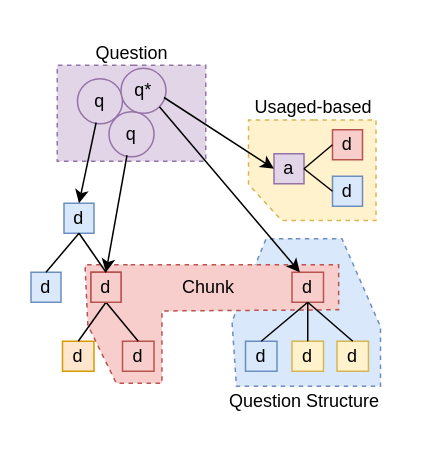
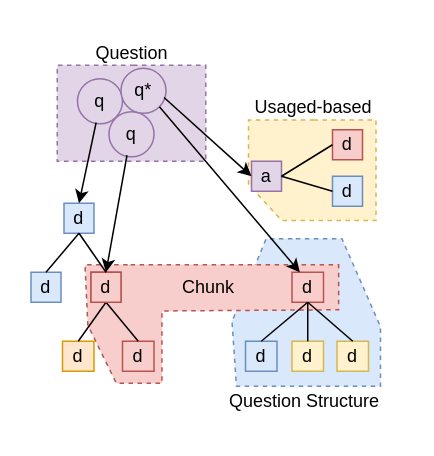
  <mxCell id="0" />
  <mxCell id="1" parent="0" />
  <mxCell id="2" value="" style="verticalLabelPosition=bottom;verticalAlign=top;html=1;shape=mxgraph.basic.polygon;polyCoords=[[0.51,0],[1,0],[1,0.67],[1,1],[0.75,1],[0.26,1],[0,0.64],[0,0]];polyline=0;dashed=1;fillColor=#fff2cc;strokeColor=#d6b656;" vertex="1" parent="1"><mxGeometry x="165" y="79.5" width="85" height="67" as="geometry" /></mxCell>
  <mxCell id="3" value="" style="verticalLabelPosition=bottom;verticalAlign=top;html=1;shape=mxgraph.basic.polygon;polyCoords=[[0.51,0],[1,0],[1,0.67],[1,1],[0.75,1],[0,1],[0,0.64],[0,0]];polyline=0;dashed=1;fillColor=#e1d5e7;strokeColor=#9673a6;" vertex="1" parent="1"><mxGeometry x="37.5" y="43" width="99" height="64" as="geometry" /></mxCell>
  <mxCell id="4" value="" style="verticalLabelPosition=bottom;verticalAlign=top;html=1;shape=mxgraph.basic.polygon;polyCoords=[[0.43,0.18],[0.74,0.18],[1,0.67],[1,1],[0.75,1],[0.03,1],[0,0.64],[0.23,0.18]];polyline=0;dashed=1;fillColor=#dae8fc;strokeColor=#6c8ebf;" vertex="1" parent="1"><mxGeometry x="154" y="137" width="99" height="120" as="geometry" /></mxCell>
  <mxCell id="5" value="" style="verticalLabelPosition=bottom;verticalAlign=top;html=1;shape=mxgraph.basic.polygon;polyCoords=[[0.16,0],[0.89,0],[0.89,0.38],[0.27,0.39],[0.27,1],[0.11,1],[0.01,0.51],[0,0]];polyline=0;dashed=1;fillColor=#f8cecc;strokeColor=#b85450;align=left;" vertex="1" parent="1"><mxGeometry x="56" y="176" width="190" height="79" as="geometry" /></mxCell>
  <mxCell id="6" value="D" style="rounded=0;whiteSpace=wrap;html=1;fillColor=#f8cecc;strokeColor=#b85450;" parent="1" vertex="1"><mxGeometry x="60" y="181" width="20" height="20" as="geometry" /></mxCell>
  <mxCell id="7" value="d" style="rounded=0;whiteSpace=wrap;html=1;fillColor=#f8cecc;strokeColor=#b85450;" parent="1" vertex="1"><mxGeometry x="81" y="227" width="21" height="20" as="geometry" /></mxCell>
  <mxCell id="8" value="d" style="rounded=0;whiteSpace=wrap;html=1;fillColor=#ffe6cc;strokeColor=#d79b00;" parent="1" vertex="1"><mxGeometry x="41" y="227" width="21" height="20" as="geometry" /></mxCell>
  <mxCell id="9" value="" style="endArrow=none;html=1;rounded=0;exitX=0.5;exitY=1;exitDx=0;exitDy=0;fillColor=#fff2cc;strokeColor=#000000;entryX=0.5;entryY=0;entryDx=0;entryDy=0;" parent="1" source="6" target="8" edge="1"><mxGeometry width="50" height="50" relative="1" as="geometry"><mxPoint x="200" y="191" as="sourcePoint" /><mxPoint x="221" y="171" as="targetPoint" /></mxGeometry></mxCell>
  <mxCell id="10" value="" style="endArrow=none;html=1;rounded=0;exitX=0.5;exitY=1;exitDx=0;exitDy=0;entryX=0.5;entryY=0;entryDx=0;entryDy=0;fillColor=#fff2cc;strokeColor=#000000;" parent="1" source="6" target="7" edge="1"><mxGeometry width="50" height="50" relative="1" as="geometry"><mxPoint x="180" y="191" as="sourcePoint" /><mxPoint x="201" y="171" as="targetPoint" /></mxGeometry></mxCell>
  <mxCell id="11" value="d" style="rounded=0;whiteSpace=wrap;html=1;fillColor=#dae8fc;strokeColor=#6c8ebf;" parent="1" vertex="1"><mxGeometry x="163" y="227" width="21" height="20" as="geometry" /></mxCell>
  <mxCell id="12" value="d" style="rounded=0;whiteSpace=wrap;html=1;fillColor=#f8cecc;strokeColor=#b85450;" parent="1" vertex="1"><mxGeometry x="194" y="181" width="21" height="20" as="geometry" /></mxCell>
  <mxCell id="13" value="d" style="rounded=0;whiteSpace=wrap;html=1;fillColor=#fff2cc;strokeColor=#d6b656;" parent="1" vertex="1"><mxGeometry x="224" y="227" width="21" height="20" as="geometry" /></mxCell>
  <mxCell id="14" value="" style="endArrow=none;html=1;rounded=0;entryX=0.5;entryY=1;entryDx=0;entryDy=0;exitX=0.5;exitY=0;exitDx=0;exitDy=0;fillColor=#fff2cc;strokeColor=#000000;" parent="1" source="11" target="12" edge="1"><mxGeometry width="50" height="50" relative="1" as="geometry"><mxPoint x="215" y="342" as="sourcePoint" /><mxPoint x="265" y="292" as="targetPoint" /></mxGeometry></mxCell>
  <mxCell id="15" value="" style="endArrow=none;html=1;rounded=0;entryX=0.5;entryY=0;entryDx=0;entryDy=0;exitX=0.5;exitY=1;exitDx=0;exitDy=0;fillColor=#fff2cc;strokeColor=#000000;" parent="1" source="12" target="13" edge="1"><mxGeometry width="50" height="50" relative="1" as="geometry"><mxPoint x="234" y="292" as="sourcePoint" /><mxPoint x="255" y="272" as="targetPoint" /></mxGeometry></mxCell>
  <mxCell id="16" value="d" style="rounded=0;whiteSpace=wrap;html=1;fillColor=#fff2cc;strokeColor=#d6b656;" parent="1" vertex="1"><mxGeometry x="194" y="227" width="21" height="20" as="geometry" /></mxCell>
  <mxCell id="17" value="" style="endArrow=none;html=1;rounded=0;entryX=0.5;entryY=0;entryDx=0;entryDy=0;exitX=0.5;exitY=1;exitDx=0;exitDy=0;fillColor=#fff2cc;strokeColor=#000000;" parent="1" source="12" target="16" edge="1"><mxGeometry width="50" height="50" relative="1" as="geometry"><mxPoint x="234" y="292" as="sourcePoint" /><mxPoint x="255" y="261" as="targetPoint" /></mxGeometry></mxCell>
  <mxCell id="18" value="d" style="rounded=0;whiteSpace=wrap;html=1;fillColor=#dae8fc;strokeColor=#6c8ebf;" parent="1" vertex="1"><mxGeometry x="20" y="181" width="20" height="20" as="geometry" /></mxCell>
  <mxCell id="19" value="d" style="rounded=0;whiteSpace=wrap;html=1;fillColor=#dae8fc;strokeColor=#6c8ebf;" parent="1" vertex="1"><mxGeometry x="42" y="135" width="20" height="20" as="geometry" /></mxCell>
  <mxCell id="20" value="d" style="rounded=0;whiteSpace=wrap;html=1;fillColor=#f8cecc;strokeColor=#b85450;" parent="1" vertex="1"><mxGeometry x="60" y="181" width="20" height="20" as="geometry" /></mxCell>
  <mxCell id="21" value="" style="endArrow=none;html=1;rounded=0;entryX=0.5;entryY=1;entryDx=0;entryDy=0;exitX=0.5;exitY=0;exitDx=0;exitDy=0;fillColor=#fff2cc;strokeColor=#000000;" parent="1" source="18" target="19" edge="1"><mxGeometry width="50" height="50" relative="1" as="geometry"><mxPoint x="61" y="292" as="sourcePoint" /><mxPoint x="111" y="242" as="targetPoint" /></mxGeometry></mxCell>
  <mxCell id="22" value="" style="endArrow=none;html=1;rounded=0;entryX=0.5;entryY=0;entryDx=0;entryDy=0;exitX=0.5;exitY=1;exitDx=0;exitDy=0;fillColor=#fff2cc;strokeColor=#000000;" parent="1" source="19" target="20" edge="1"><mxGeometry width="50" height="50" relative="1" as="geometry"><mxPoint x="80" y="242" as="sourcePoint" /><mxPoint x="101" y="222" as="targetPoint" /></mxGeometry></mxCell>
  <mxCell id="23" value="q" style="ellipse;whiteSpace=wrap;html=1;aspect=fixed;fillColor=#e1d5e7;strokeColor=#9673a6;" vertex="1" parent="1"><mxGeometry x="51" y="52" width="30" height="30" as="geometry" /></mxCell>
  <mxCell id="24" value="q*" style="ellipse;whiteSpace=wrap;html=1;aspect=fixed;fillColor=#e1d5e7;strokeColor=#9673a6;" vertex="1" parent="1"><mxGeometry x="80" y="45" width="30" height="30" as="geometry" /></mxCell>
  <mxCell id="25" value="q" style="ellipse;whiteSpace=wrap;html=1;aspect=fixed;fillColor=#e1d5e7;strokeColor=#9673a6;" vertex="1" parent="1"><mxGeometry x="72" y="74" width="30" height="30" as="geometry" /></mxCell>
  <mxCell id="26" value="" style="endArrow=classic;html=1;rounded=0;entryX=0.5;entryY=0;entryDx=0;entryDy=0;exitX=0.281;exitY=1.005;exitDx=0;exitDy=0;exitPerimeter=0;" edge="1" parent="1" target="19"><mxGeometry width="50" height="50" relative="1" as="geometry"><mxPoint x="63.43" y="81.15" as="sourcePoint" /><mxPoint x="52" y="138" as="targetPoint" /></mxGeometry></mxCell>
  <mxCell id="27" value="" style="endArrow=classic;html=1;rounded=0;exitX=1;exitY=1;exitDx=0;exitDy=0;entryX=0.25;entryY=0;entryDx=0;entryDy=0;" edge="1" parent="1" source="24" target="12"><mxGeometry width="50" height="50" relative="1" as="geometry"><mxPoint x="177" y="277" as="sourcePoint" /><mxPoint x="159" y="167" as="targetPoint" /></mxGeometry></mxCell>
  <mxCell id="28" value="Question" style="text;html=1;align=center;verticalAlign=middle;resizable=0;points=[];autosize=1;strokeColor=none;fillColor=none;" vertex="1" parent="1"><mxGeometry x="52" y="20" width="70" height="30" as="geometry" /></mxCell>
  <mxCell id="29" value="Chunk" style="text;html=1;align=center;verticalAlign=middle;resizable=0;points=[];autosize=1;strokeColor=none;fillColor=none;" vertex="1" parent="1"><mxGeometry x="108" y="176" width="60" height="30" as="geometry" /></mxCell>
  <mxCell id="30" value="Question Structure" style="text;html=1;align=center;verticalAlign=middle;resizable=0;points=[];autosize=1;strokeColor=none;fillColor=none;" vertex="1" parent="1"><mxGeometry x="137" y="252" width="130" height="30" as="geometry" /></mxCell>
  <mxCell id="31" value="" style="endArrow=classic;html=1;rounded=0;exitX=0.5;exitY=1;exitDx=0;exitDy=0;entryX=0.75;entryY=0;entryDx=0;entryDy=0;" edge="1" parent="1"><mxGeometry width="50" height="50" relative="1" as="geometry"><mxPoint x="84" y="103" as="sourcePoint" /><mxPoint x="70" y="181" as="targetPoint" /></mxGeometry></mxCell>
- <mxCell id="32" value="a" style="rounded=0;whiteSpace=wrap;html=1;fillColor=#e1d5e7;strokeColor=#9673a6;" vertex="1" parent="1"><mxGeometry x="182" y="102" width="20" height="20" as="geometry" /></mxCell>
+ <mxCell id="32" value="a" style="rounded=0;whiteSpace=wrap;html=1;fillColor=#e1d5e7;strokeColor=#9673a6;" vertex="1" parent="1"><mxGeometry x="167" y="107" width="20" height="20" as="geometry" /></mxCell>
  <mxCell id="33" value="d" style="rounded=0;whiteSpace=wrap;html=1;fillColor=#f8cecc;strokeColor=#b85450;" vertex="1" parent="1"><mxGeometry x="221" y="86" width="20" height="20" as="geometry" /></mxCell>
  <mxCell id="34" value="" style="endArrow=none;html=1;rounded=0;exitX=1;exitY=0.5;exitDx=0;exitDy=0;entryX=0;entryY=0.5;entryDx=0;entryDy=0;" edge="1" parent="1" source="32" target="33"><mxGeometry width="50" height="50" relative="1" as="geometry"><mxPoint x="261" y="222" as="sourcePoint" /><mxPoint x="311" y="172" as="targetPoint" /></mxGeometry></mxCell>
  <mxCell id="35" value="d" style="rounded=0;whiteSpace=wrap;html=1;fillColor=#dae8fc;strokeColor=#6c8ebf;" vertex="1" parent="1"><mxGeometry x="221" y="117" width="20" height="20" as="geometry" /></mxCell>
  <mxCell id="36" value="" style="endArrow=none;html=1;rounded=0;exitX=1;exitY=0.5;exitDx=0;exitDy=0;entryX=0;entryY=0.5;entryDx=0;entryDy=0;" edge="1" parent="1" source="32" target="35"><mxGeometry width="50" height="50" relative="1" as="geometry"><mxPoint x="212" y="122" as="sourcePoint" /><mxPoint x="231" y="106" as="targetPoint" /></mxGeometry></mxCell>
  <mxCell id="37" value="" style="endArrow=classic;html=1;rounded=0;exitX=0.956;exitY=0.65;exitDx=0;exitDy=0;entryX=0;entryY=0.5;entryDx=0;entryDy=0;exitPerimeter=0;" edge="1" parent="1" source="24" target="32"><mxGeometry width="50" height="50" relative="1" as="geometry"><mxPoint x="158" y="13" as="sourcePoint" /><mxPoint x="251" y="123" as="targetPoint" /></mxGeometry></mxCell>
  <mxCell id="38" value="Usaged-based" style="text;html=1;align=center;verticalAlign=middle;resizable=0;points=[];autosize=1;strokeColor=none;fillColor=none;" vertex="1" parent="1"><mxGeometry x="157.5" y="56" width="100" height="30" as="geometry" /></mxCell>
